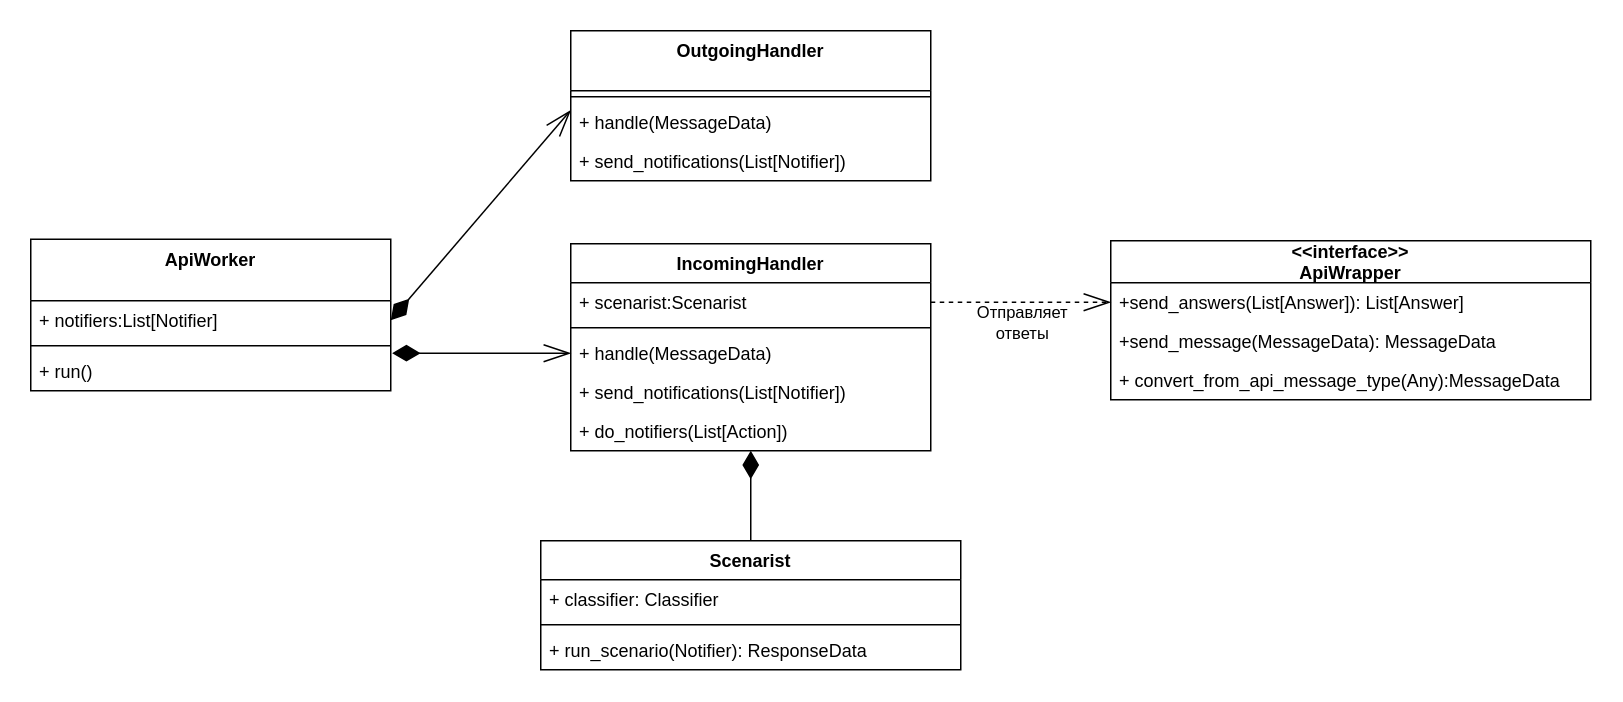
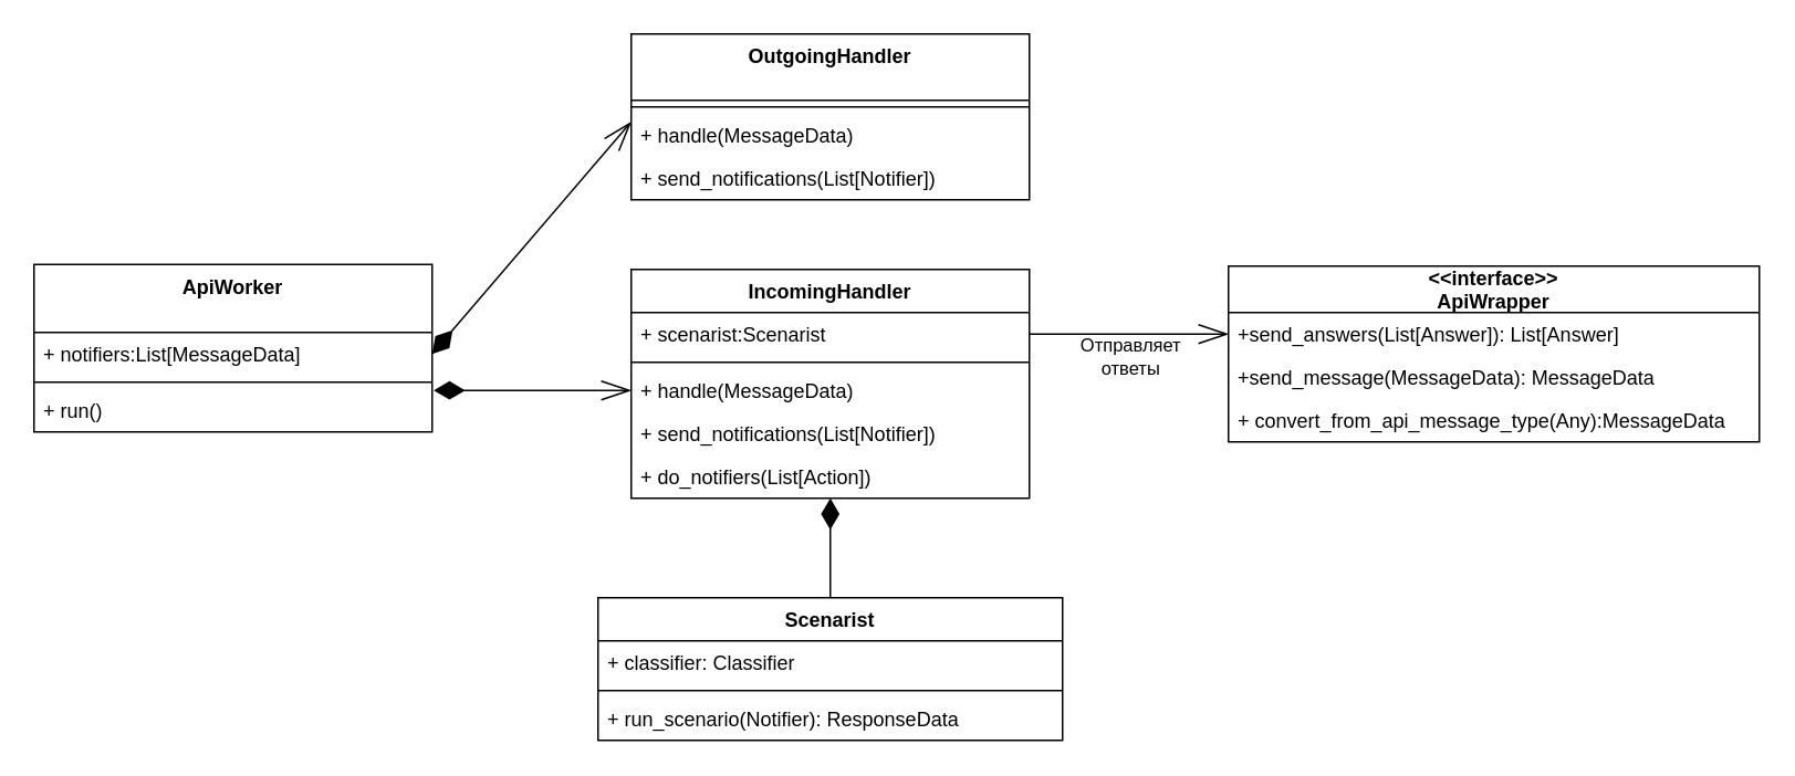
  <mxCell id="0" />
  <mxCell id="1" parent="0" />
  <mxCell id="2" value="" style="endArrow=diamondThin;endFill=1;endSize=16;html=1;exitX=0.5;exitY=0;exitDx=0;exitDy=0;" parent="1" source="25" target="24" edge="1"><mxGeometry width="160" relative="1" as="geometry"><mxPoint x="960" y="480" as="sourcePoint" /><mxPoint x="543" y="490" as="targetPoint" /></mxGeometry></mxCell>
- <mxCell id="3" style="rounded=0;orthogonalLoop=1;jettySize=auto;html=1;endArrow=openThin;endFill=0;endSize=16;exitX=1;exitY=0.5;exitDx=0;exitDy=0;entryX=0;entryY=0.5;entryDx=0;entryDy=0;dashed=1;" parent="1" source="20" target="12" edge="1"><mxGeometry relative="1" as="geometry"><mxPoint x="660" y="271.998" as="sourcePoint" /><mxPoint x="720" y="120" as="targetPoint" /></mxGeometry></mxCell>
+ <mxCell id="3" style="rounded=0;orthogonalLoop=1;jettySize=auto;html=1;endArrow=openThin;endFill=0;endSize=16;exitX=1;exitY=0.5;exitDx=0;exitDy=0;entryX=0;entryY=0.5;entryDx=0;entryDy=0;" parent="1" source="20" target="12" edge="1"><mxGeometry relative="1" as="geometry"><mxPoint x="660" y="271.998" as="sourcePoint" /><mxPoint x="720" y="120" as="targetPoint" /></mxGeometry></mxCell>
  <mxCell id="4" value="&lt;div&gt;Отправляет&lt;/div&gt;&lt;div&gt;ответы&lt;/div&gt;" style="edgeLabel;html=1;align=center;verticalAlign=middle;resizable=0;points=[];" parent="3" vertex="1" connectable="0"><mxGeometry x="-0.217" y="-1" relative="1" as="geometry"><mxPoint x="13" y="12" as="offset" /></mxGeometry></mxCell>
  <mxCell id="5" value="" style="endArrow=openThin;endSize=16;endFill=0;html=1;exitX=1;exitY=0.5;exitDx=0;exitDy=0;entryX=0;entryY=0.192;entryDx=0;entryDy=0;startArrow=diamondThin;startFill=1;startSize=16;entryPerimeter=0;" parent="1" source="8" target="17" edge="1"><mxGeometry width="160" relative="1" as="geometry"><mxPoint x="380" y="326" as="sourcePoint" /><mxPoint x="467.619" y="230" as="targetPoint" /></mxGeometry></mxCell>
  <mxCell id="6" value="" style="endArrow=openThin;endSize=16;endFill=0;html=1;exitX=1.004;exitY=0.038;exitDx=0;exitDy=0;entryX=0;entryY=0.5;entryDx=0;entryDy=0;startArrow=diamondThin;startFill=1;startSize=16;exitPerimeter=0;" parent="1" source="10" target="22" edge="1"><mxGeometry width="160" relative="1" as="geometry"><mxPoint x="270" y="223" as="sourcePoint" /><mxPoint x="390" y="82.992" as="targetPoint" /></mxGeometry></mxCell>
  <mxCell id="7" value="ApiWorker" style="swimlane;fontStyle=1;align=center;verticalAlign=top;childLayout=stackLayout;horizontal=1;startSize=41;horizontalStack=0;resizeParent=1;resizeParentMax=0;resizeLast=0;collapsible=1;marginBottom=0;" parent="1" vertex="1"><mxGeometry y="159" width="240" height="101" as="geometry" x="20" /></mxCell>
- <mxCell id="8" value="+ notifiers:List[Notifier]" style="text;strokeColor=none;fillColor=none;align=left;verticalAlign=top;spacingLeft=4;spacingRight=4;overflow=hidden;rotatable=0;points=[[0,0.5],[1,0.5]];portConstraint=eastwest;" parent="7" vertex="1"><mxGeometry y="41" width="240" height="26" as="geometry" /></mxCell>
+ <mxCell id="8" value="+ notifiers:List[MessageData]" style="text;strokeColor=none;fillColor=none;align=left;verticalAlign=top;spacingLeft=4;spacingRight=4;overflow=hidden;rotatable=0;points=[[0,0.5],[1,0.5]];portConstraint=eastwest;" parent="7" vertex="1"><mxGeometry y="41" width="240" height="26" as="geometry" /></mxCell>
  <mxCell id="9" value="" style="line;strokeWidth=1;fillColor=none;align=left;verticalAlign=middle;spacingTop=-1;spacingLeft=3;spacingRight=3;rotatable=0;labelPosition=right;points=[];portConstraint=eastwest;" parent="7" vertex="1"><mxGeometry y="67" width="240" height="8" as="geometry" /></mxCell>
  <mxCell id="10" value="+ run()" style="text;strokeColor=none;fillColor=none;align=left;verticalAlign=top;spacingLeft=4;spacingRight=4;overflow=hidden;rotatable=0;points=[[0,0.5],[1,0.5]];portConstraint=eastwest;" parent="7" vertex="1"><mxGeometry y="75" width="240" height="26" as="geometry" /></mxCell>
  <mxCell id="11" value="&lt;&lt;interface&gt;&gt;&#10;ApiWrapper" style="swimlane;fontStyle=1;childLayout=stackLayout;horizontal=1;startSize=28;fillColor=none;horizontalStack=0;resizeParent=1;resizeParentMax=0;resizeLast=0;collapsible=1;marginBottom=0;" parent="1" vertex="1"><mxGeometry x="740" y="160" width="320" height="106" as="geometry" /></mxCell>
  <mxCell id="12" value="+send_answers(List[Answer]): List[Answer] " style="text;strokeColor=none;fillColor=none;align=left;verticalAlign=top;spacingLeft=4;spacingRight=4;overflow=hidden;rotatable=0;points=[[0,0.5],[1,0.5]];portConstraint=eastwest;" parent="11" vertex="1"><mxGeometry y="28" width="320" height="26" as="geometry" /></mxCell>
  <mxCell id="13" value="+send_message(MessageData): MessageData " style="text;strokeColor=none;fillColor=none;align=left;verticalAlign=top;spacingLeft=4;spacingRight=4;overflow=hidden;rotatable=0;points=[[0,0.5],[1,0.5]];portConstraint=eastwest;" parent="11" vertex="1"><mxGeometry y="54" width="320" height="26" as="geometry" /></mxCell>
  <mxCell id="14" value="+ convert_from_api_message_type(Any):MessageData" style="text;strokeColor=none;fillColor=none;align=left;verticalAlign=top;spacingLeft=4;spacingRight=4;overflow=hidden;rotatable=0;points=[[0,0.5],[1,0.5]];portConstraint=eastwest;" parent="11" vertex="1"><mxGeometry y="80" width="320" height="26" as="geometry" /></mxCell>
  <mxCell id="15" value="OutgoingHandler" style="swimlane;fontStyle=1;align=center;verticalAlign=top;childLayout=stackLayout;horizontal=1;startSize=40;horizontalStack=0;resizeParent=1;resizeParentMax=0;resizeLast=0;collapsible=1;marginBottom=0;" parent="1" vertex="1"><mxGeometry x="380" width="240" height="100" as="geometry" y="20" /></mxCell>
  <mxCell id="16" value="" style="line;strokeWidth=1;fillColor=none;align=left;verticalAlign=middle;spacingTop=-1;spacingLeft=3;spacingRight=3;rotatable=0;labelPosition=right;points=[];portConstraint=eastwest;" parent="15" vertex="1"><mxGeometry y="40" width="240" height="8" as="geometry" /></mxCell>
  <mxCell id="17" value="+ handle(MessageData)" style="text;strokeColor=none;fillColor=none;align=left;verticalAlign=top;spacingLeft=4;spacingRight=4;overflow=hidden;rotatable=0;points=[[0,0.5],[1,0.5]];portConstraint=eastwest;" parent="15" vertex="1"><mxGeometry y="48" width="240" height="26" as="geometry" /></mxCell>
  <mxCell id="18" value="+ send_notifications(List[Notifier])" style="text;strokeColor=none;fillColor=none;align=left;verticalAlign=top;spacingLeft=4;spacingRight=4;overflow=hidden;rotatable=0;points=[[0,0.5],[1,0.5]];portConstraint=eastwest;" parent="15" vertex="1"><mxGeometry y="74" width="240" height="26" as="geometry" /></mxCell>
  <mxCell id="19" value="IncomingHandler" style="swimlane;fontStyle=1;align=center;verticalAlign=top;childLayout=stackLayout;horizontal=1;startSize=26;horizontalStack=0;resizeParent=1;resizeParentMax=0;resizeLast=0;collapsible=1;marginBottom=0;" parent="1" vertex="1"><mxGeometry x="380" y="162" width="240" height="138" as="geometry" /></mxCell>
  <mxCell id="20" value="+ scenarist:Scenarist" style="text;strokeColor=none;fillColor=none;align=left;verticalAlign=top;spacingLeft=4;spacingRight=4;overflow=hidden;rotatable=0;points=[[0,0.5],[1,0.5]];portConstraint=eastwest;" parent="19" vertex="1"><mxGeometry y="26" width="240" height="26" as="geometry" /></mxCell>
  <mxCell id="21" value="" style="line;strokeWidth=1;fillColor=none;align=left;verticalAlign=middle;spacingTop=-1;spacingLeft=3;spacingRight=3;rotatable=0;labelPosition=right;points=[];portConstraint=eastwest;" parent="19" vertex="1"><mxGeometry y="52" width="240" height="8" as="geometry" /></mxCell>
  <mxCell id="22" value="+ handle(MessageData)" style="text;strokeColor=none;fillColor=none;align=left;verticalAlign=top;spacingLeft=4;spacingRight=4;overflow=hidden;rotatable=0;points=[[0,0.5],[1,0.5]];portConstraint=eastwest;" parent="19" vertex="1"><mxGeometry y="60" width="240" height="26" as="geometry" /></mxCell>
  <mxCell id="23" value="+ send_notifications(List[Notifier])" style="text;strokeColor=none;fillColor=none;align=left;verticalAlign=top;spacingLeft=4;spacingRight=4;overflow=hidden;rotatable=0;points=[[0,0.5],[1,0.5]];portConstraint=eastwest;" parent="19" vertex="1"><mxGeometry y="86" width="240" height="26" as="geometry" /></mxCell>
  <mxCell id="24" value="+ do_notifiers(List[Action]) " style="text;strokeColor=none;fillColor=none;align=left;verticalAlign=top;spacingLeft=4;spacingRight=4;overflow=hidden;rotatable=0;points=[[0,0.5],[1,0.5]];portConstraint=eastwest;" parent="19" vertex="1"><mxGeometry y="112" width="240" height="26" as="geometry" /></mxCell>
  <mxCell id="25" value="Scenarist" style="swimlane;fontStyle=1;align=center;verticalAlign=top;childLayout=stackLayout;horizontal=1;startSize=26;horizontalStack=0;resizeParent=1;resizeParentMax=0;resizeLast=0;collapsible=1;marginBottom=0;" parent="1" vertex="1"><mxGeometry x="360" y="360" width="280" height="86" as="geometry" /></mxCell>
  <mxCell id="26" value="+ classifier: Classifier" style="text;strokeColor=none;fillColor=none;align=left;verticalAlign=top;spacingLeft=4;spacingRight=4;overflow=hidden;rotatable=0;points=[[0,0.5],[1,0.5]];portConstraint=eastwest;" parent="25" vertex="1"><mxGeometry y="26" width="280" height="26" as="geometry" /></mxCell>
  <mxCell id="27" value="" style="line;strokeWidth=1;fillColor=none;align=left;verticalAlign=middle;spacingTop=-1;spacingLeft=3;spacingRight=3;rotatable=0;labelPosition=right;points=[];portConstraint=eastwest;" parent="25" vertex="1"><mxGeometry y="52" width="280" height="8" as="geometry" /></mxCell>
  <mxCell id="28" value="+ run_scenario(Notifier): ResponseData" style="text;strokeColor=none;fillColor=none;align=left;verticalAlign=top;spacingLeft=4;spacingRight=4;overflow=hidden;rotatable=0;points=[[0,0.5],[1,0.5]];portConstraint=eastwest;" parent="25" vertex="1"><mxGeometry y="60" width="280" height="26" as="geometry" /></mxCell>
